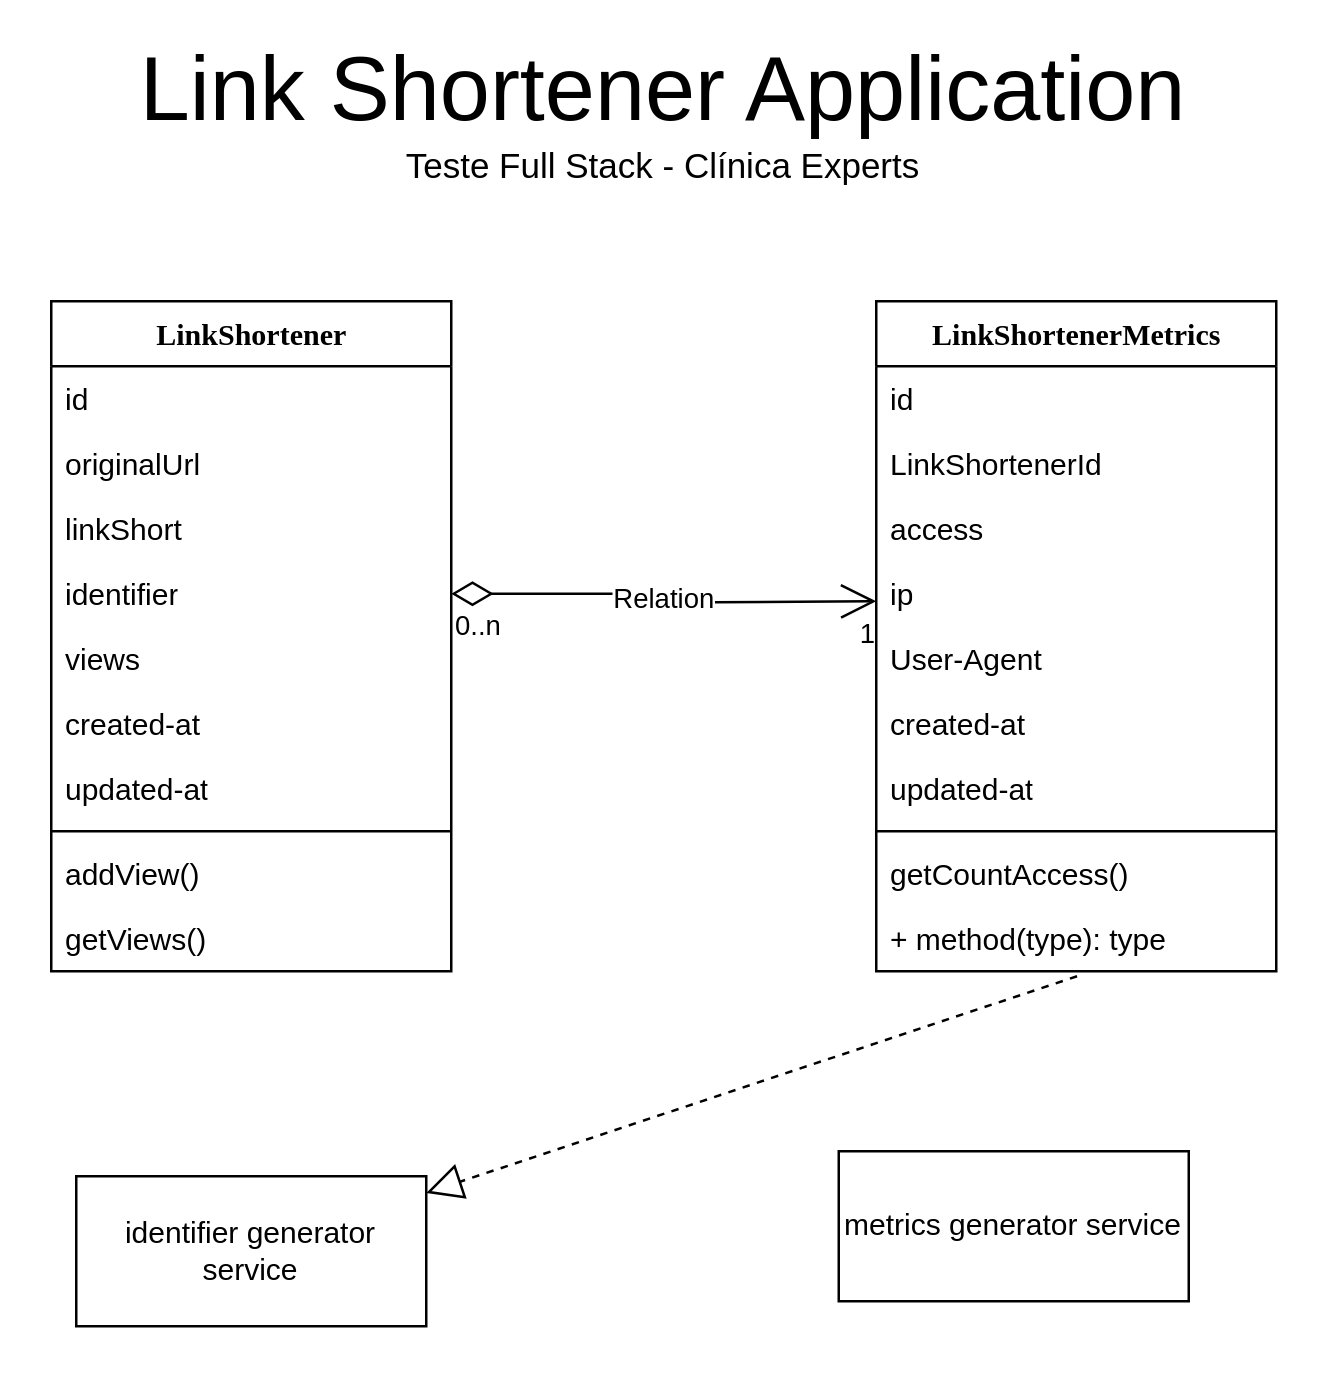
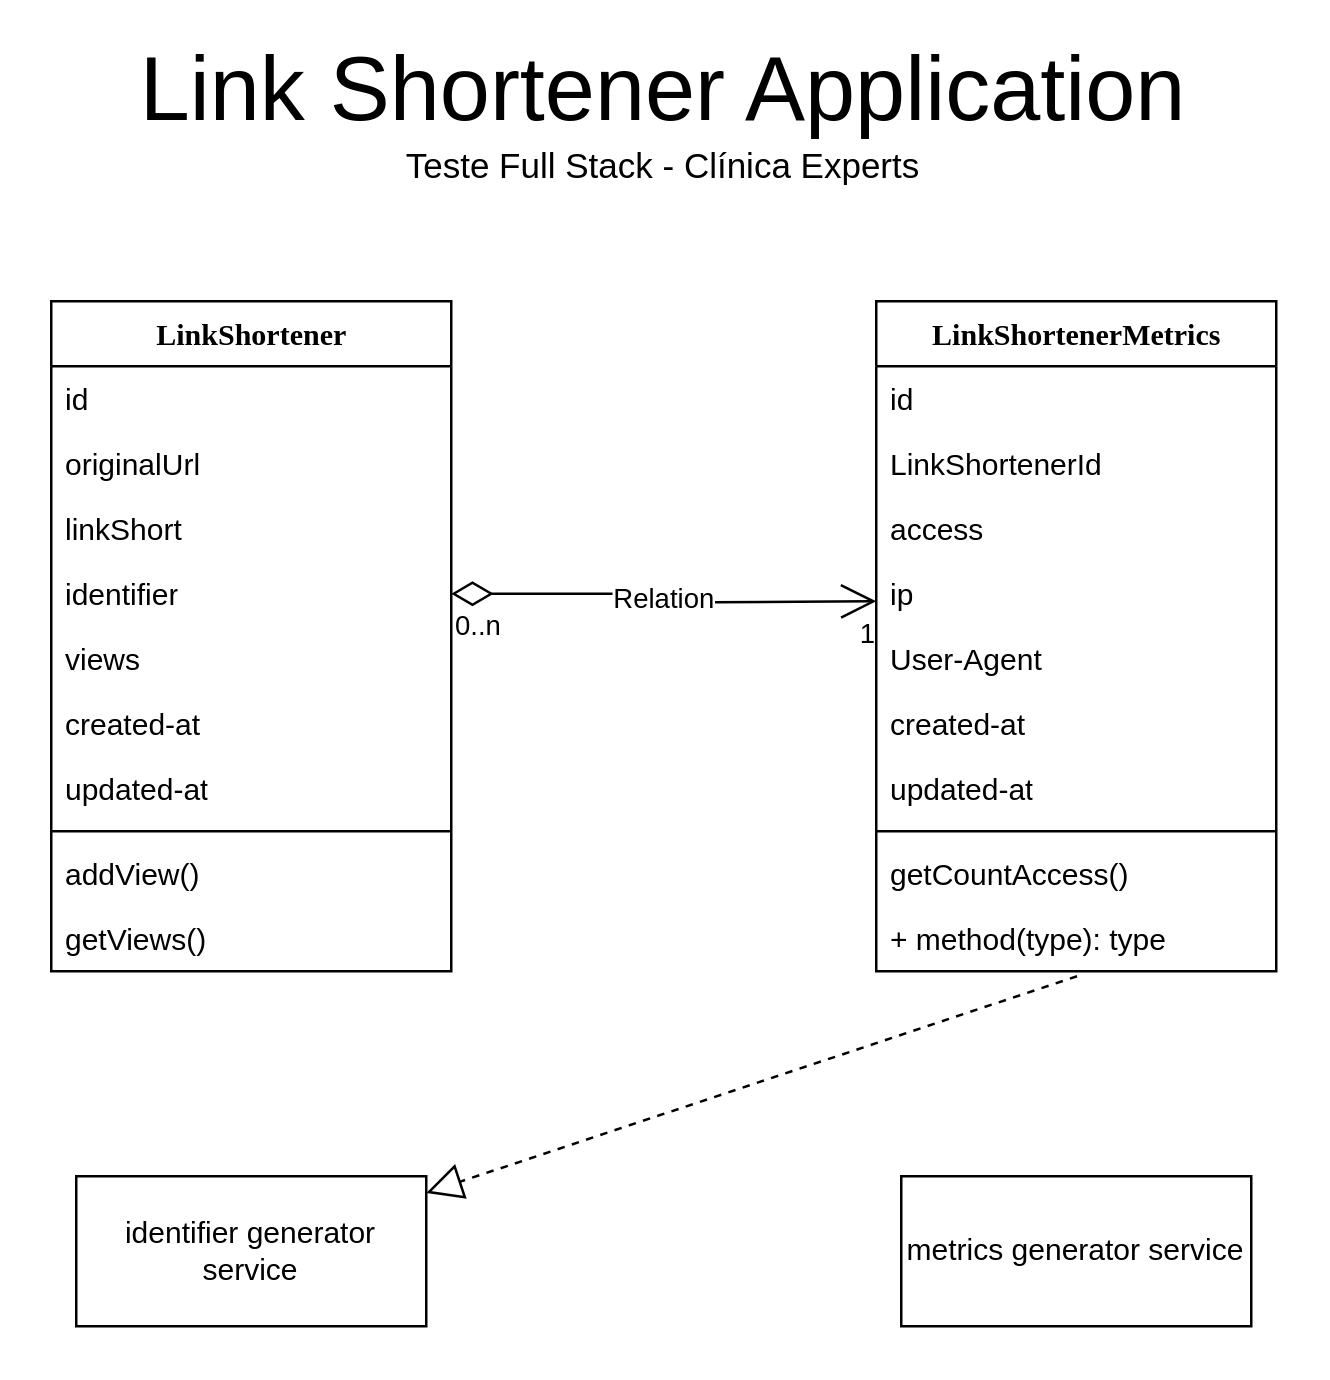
  <mxCell id="0" />
  <mxCell id="1" parent="0" />
  <mxCell id="2" value="LinkShortener" style="swimlane;html=1;fontStyle=1;align=center;verticalAlign=top;childLayout=stackLayout;horizontal=1;startSize=26;horizontalStack=0;resizeParent=1;resizeLast=0;collapsible=1;marginBottom=0;swimlaneFillColor=#ffffff;rounded=0;shadow=0;comic=0;labelBackgroundColor=none;strokeWidth=1;fillColor=none;fontFamily=Verdana;fontSize=12" parent="1" vertex="1"><mxGeometry x="20" y="120" width="160" height="268" as="geometry" /></mxCell>
  <mxCell id="3" value="id" style="text;html=1;strokeColor=none;fillColor=none;align=left;verticalAlign=top;spacingLeft=4;spacingRight=4;whiteSpace=wrap;overflow=hidden;rotatable=0;points=[[0,0.5],[1,0.5]];portConstraint=eastwest;" parent="2" vertex="1"><mxGeometry y="26" width="160" height="26" as="geometry" /></mxCell>
  <mxCell id="4" value="originalUrl" style="text;html=1;strokeColor=none;fillColor=none;align=left;verticalAlign=top;spacingLeft=4;spacingRight=4;whiteSpace=wrap;overflow=hidden;rotatable=0;points=[[0,0.5],[1,0.5]];portConstraint=eastwest;" parent="2" vertex="1"><mxGeometry y="52" width="160" height="26" as="geometry" /></mxCell>
  <mxCell id="5" value="linkShort" style="text;html=1;strokeColor=none;fillColor=none;align=left;verticalAlign=top;spacingLeft=4;spacingRight=4;whiteSpace=wrap;overflow=hidden;rotatable=0;points=[[0,0.5],[1,0.5]];portConstraint=eastwest;" parent="2" vertex="1"><mxGeometry y="78" width="160" height="26" as="geometry" /></mxCell>
  <mxCell id="6" value="identifier" style="text;html=1;strokeColor=none;fillColor=none;align=left;verticalAlign=top;spacingLeft=4;spacingRight=4;whiteSpace=wrap;overflow=hidden;rotatable=0;points=[[0,0.5],[1,0.5]];portConstraint=eastwest;" parent="2" vertex="1"><mxGeometry y="104" width="160" height="26" as="geometry" /></mxCell>
  <mxCell id="7" value="views" style="text;html=1;strokeColor=none;fillColor=none;align=left;verticalAlign=top;spacingLeft=4;spacingRight=4;whiteSpace=wrap;overflow=hidden;rotatable=0;points=[[0,0.5],[1,0.5]];portConstraint=eastwest;" parent="2" vertex="1"><mxGeometry y="130" width="160" height="26" as="geometry" /></mxCell>
  <mxCell id="8" value="created-at" style="text;html=1;strokeColor=none;fillColor=none;align=left;verticalAlign=top;spacingLeft=4;spacingRight=4;whiteSpace=wrap;overflow=hidden;rotatable=0;points=[[0,0.5],[1,0.5]];portConstraint=eastwest;" vertex="1" parent="2"><mxGeometry y="156" width="160" height="26" as="geometry" /></mxCell>
  <mxCell id="9" value="updated-at" style="text;html=1;strokeColor=none;fillColor=none;align=left;verticalAlign=top;spacingLeft=4;spacingRight=4;whiteSpace=wrap;overflow=hidden;rotatable=0;points=[[0,0.5],[1,0.5]];portConstraint=eastwest;" vertex="1" parent="2"><mxGeometry y="182" width="160" height="26" as="geometry" /></mxCell>
  <mxCell id="10" value="" style="line;html=1;strokeWidth=1;fillColor=none;align=left;verticalAlign=middle;spacingTop=-1;spacingLeft=3;spacingRight=3;rotatable=0;labelPosition=right;points=[];portConstraint=eastwest;" parent="2" vertex="1"><mxGeometry y="208" width="160" height="8" as="geometry" /></mxCell>
  <mxCell id="11" value="addView()" style="text;html=1;strokeColor=none;fillColor=none;align=left;verticalAlign=top;spacingLeft=4;spacingRight=4;whiteSpace=wrap;overflow=hidden;rotatable=0;points=[[0,0.5],[1,0.5]];portConstraint=eastwest;" parent="2" vertex="1"><mxGeometry y="216" width="160" height="26" as="geometry" /></mxCell>
  <mxCell id="12" value="getViews()" style="text;html=1;strokeColor=none;fillColor=none;align=left;verticalAlign=top;spacingLeft=4;spacingRight=4;whiteSpace=wrap;overflow=hidden;rotatable=0;points=[[0,0.5],[1,0.5]];portConstraint=eastwest;" parent="2" vertex="1"><mxGeometry y="242" width="160" height="26" as="geometry" /></mxCell>
  <mxCell id="13" value="LinkShortenerMetrics" style="swimlane;html=1;fontStyle=1;align=center;verticalAlign=top;childLayout=stackLayout;horizontal=1;startSize=26;horizontalStack=0;resizeParent=1;resizeLast=0;collapsible=1;marginBottom=0;swimlaneFillColor=#ffffff;rounded=0;shadow=0;comic=0;labelBackgroundColor=none;strokeWidth=1;fillColor=none;fontFamily=Verdana;fontSize=12" vertex="1" parent="1"><mxGeometry x="350" y="120" width="160" height="268" as="geometry" /></mxCell>
  <mxCell id="14" value="id" style="text;html=1;strokeColor=none;fillColor=none;align=left;verticalAlign=top;spacingLeft=4;spacingRight=4;whiteSpace=wrap;overflow=hidden;rotatable=0;points=[[0,0.5],[1,0.5]];portConstraint=eastwest;" vertex="1" parent="13"><mxGeometry y="26" width="160" height="26" as="geometry" /></mxCell>
  <mxCell id="15" value="LinkShortenerId" style="text;html=1;strokeColor=none;fillColor=none;align=left;verticalAlign=top;spacingLeft=4;spacingRight=4;whiteSpace=wrap;overflow=hidden;rotatable=0;points=[[0,0.5],[1,0.5]];portConstraint=eastwest;" vertex="1" parent="13"><mxGeometry y="52" width="160" height="26" as="geometry" /></mxCell>
  <mxCell id="16" value="access" style="text;html=1;strokeColor=none;fillColor=none;align=left;verticalAlign=top;spacingLeft=4;spacingRight=4;whiteSpace=wrap;overflow=hidden;rotatable=0;points=[[0,0.5],[1,0.5]];portConstraint=eastwest;" vertex="1" parent="13"><mxGeometry y="78" width="160" height="26" as="geometry" /></mxCell>
  <mxCell id="17" value="ip" style="text;html=1;strokeColor=none;fillColor=none;align=left;verticalAlign=top;spacingLeft=4;spacingRight=4;whiteSpace=wrap;overflow=hidden;rotatable=0;points=[[0,0.5],[1,0.5]];portConstraint=eastwest;" vertex="1" parent="13"><mxGeometry y="104" width="160" height="26" as="geometry" /></mxCell>
  <mxCell id="18" value="User-Agent" style="text;html=1;strokeColor=none;fillColor=none;align=left;verticalAlign=top;spacingLeft=4;spacingRight=4;whiteSpace=wrap;overflow=hidden;rotatable=0;points=[[0,0.5],[1,0.5]];portConstraint=eastwest;" vertex="1" parent="13"><mxGeometry y="130" width="160" height="26" as="geometry" /></mxCell>
  <mxCell id="19" value="created-at" style="text;html=1;strokeColor=none;fillColor=none;align=left;verticalAlign=top;spacingLeft=4;spacingRight=4;whiteSpace=wrap;overflow=hidden;rotatable=0;points=[[0,0.5],[1,0.5]];portConstraint=eastwest;" vertex="1" parent="13"><mxGeometry y="156" width="160" height="26" as="geometry" /></mxCell>
  <mxCell id="20" value="updated-at" style="text;html=1;strokeColor=none;fillColor=none;align=left;verticalAlign=top;spacingLeft=4;spacingRight=4;whiteSpace=wrap;overflow=hidden;rotatable=0;points=[[0,0.5],[1,0.5]];portConstraint=eastwest;" vertex="1" parent="13"><mxGeometry y="182" width="160" height="26" as="geometry" /></mxCell>
  <mxCell id="21" value="" style="line;html=1;strokeWidth=1;fillColor=none;align=left;verticalAlign=middle;spacingTop=-1;spacingLeft=3;spacingRight=3;rotatable=0;labelPosition=right;points=[];portConstraint=eastwest;" vertex="1" parent="13"><mxGeometry y="208" width="160" height="8" as="geometry" /></mxCell>
  <mxCell id="22" value="getCountAccess()" style="text;html=1;strokeColor=none;fillColor=none;align=left;verticalAlign=top;spacingLeft=4;spacingRight=4;whiteSpace=wrap;overflow=hidden;rotatable=0;points=[[0,0.5],[1,0.5]];portConstraint=eastwest;" vertex="1" parent="13"><mxGeometry y="216" width="160" height="26" as="geometry" /></mxCell>
  <mxCell id="23" value="+ method(type): type" style="text;html=1;strokeColor=none;fillColor=none;align=left;verticalAlign=top;spacingLeft=4;spacingRight=4;whiteSpace=wrap;overflow=hidden;rotatable=0;points=[[0,0.5],[1,0.5]];portConstraint=eastwest;" vertex="1" parent="13"><mxGeometry y="242" width="160" height="26" as="geometry" /></mxCell>
  <mxCell id="24" value="identifier generator service" style="html=1;whiteSpace=wrap;" vertex="1" parent="1"><mxGeometry x="30" y="470" width="140" height="60" as="geometry" /></mxCell>
- <mxCell id="25" value="metrics generator service" style="html=1;whiteSpace=wrap;" vertex="1" parent="1"><mxGeometry x="335" y="460" width="140" height="60" as="geometry" /></mxCell>
+ <mxCell id="25" value="metrics generator service" style="html=1;whiteSpace=wrap;" vertex="1" parent="1"><mxGeometry x="360" y="470" width="140" height="60" as="geometry" /></mxCell>
  <mxCell id="26" value="&lt;font style=&quot;font-size: 36px;&quot;&gt;Link Shortener Application&lt;/font&gt;" style="text;html=1;strokeColor=none;fillColor=none;align=center;verticalAlign=middle;whiteSpace=wrap;rounded=0;" vertex="1" parent="1"><mxGeometry x="45" y="20" width="440" height="30" as="geometry" /></mxCell>
  <mxCell id="27" value="Relation" style="endArrow=open;html=1;endSize=12;startArrow=diamondThin;startSize=14;startFill=0;edgeStyle=orthogonalEdgeStyle;rounded=0;exitX=1;exitY=0.5;exitDx=0;exitDy=0;" edge="1" parent="1" source="6"><mxGeometry relative="1" as="geometry"><mxPoint x="190" y="240" as="sourcePoint" /><mxPoint x="350" y="240" as="targetPoint" /></mxGeometry></mxCell>
  <mxCell id="28" value="0..n" style="edgeLabel;resizable=0;html=1;align=left;verticalAlign=top;" connectable="0" vertex="1" parent="27"><mxGeometry x="-1" relative="1" as="geometry" /></mxCell>
  <mxCell id="29" value="1" style="edgeLabel;resizable=0;html=1;align=right;verticalAlign=top;" connectable="0" vertex="1" parent="27"><mxGeometry x="1" relative="1" as="geometry" /></mxCell>
  <mxCell id="30" value="" style="endArrow=block;dashed=1;endFill=0;endSize=12;html=1;rounded=0;exitX=0.502;exitY=1.077;exitDx=0;exitDy=0;exitPerimeter=0;" edge="1" parent="1" source="23" target="24"><mxGeometry width="160" relative="1" as="geometry"><mxPoint x="340" y="400" as="sourcePoint" /><mxPoint x="430" y="460" as="targetPoint" /></mxGeometry></mxCell>
  <mxCell id="31" value="&lt;font style=&quot;font-size: 14px;&quot;&gt;&lt;br&gt;Teste Full Stack - Clínica Experts&lt;/font&gt;" style="text;html=1;strokeColor=none;fillColor=none;align=center;verticalAlign=middle;whiteSpace=wrap;rounded=0;" vertex="1" parent="1"><mxGeometry x="160" y="47" width="210" height="20" as="geometry" /></mxCell>
